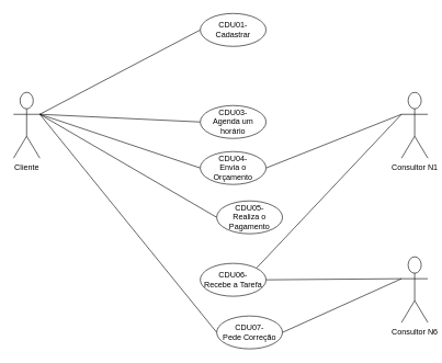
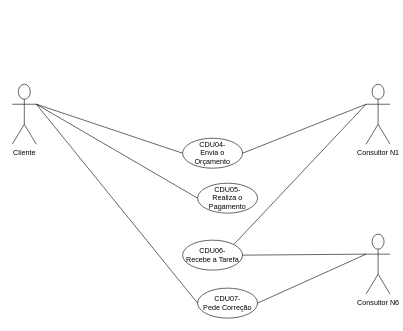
  <mxCell id="0" />
  <mxCell id="1" parent="0" />
- <mxCell id="2" style="rounded=0;orthogonalLoop=1;jettySize=auto;html=1;exitX=1;exitY=0.333;exitDx=0;exitDy=0;exitPerimeter=0;entryX=0;entryY=0.5;entryDx=0;entryDy=0;endArrow=none;endFill=0;" parent="1" source="6" target="8" edge="1"><mxGeometry relative="1" as="geometry" /></mxCell>
- <mxCell id="3" style="rounded=0;orthogonalLoop=1;jettySize=auto;html=1;exitX=1;exitY=0.333;exitDx=0;exitDy=0;exitPerimeter=0;entryX=0;entryY=0.5;entryDx=0;entryDy=0;endArrow=none;endFill=0;" parent="1" source="6" target="7" edge="1"><mxGeometry relative="1" as="geometry" /></mxCell>
  <mxCell id="4" style="rounded=0;orthogonalLoop=1;jettySize=auto;html=1;exitX=1;exitY=0.333;exitDx=0;exitDy=0;exitPerimeter=0;entryX=0;entryY=0.5;entryDx=0;entryDy=0;endArrow=none;endFill=0;" parent="1" source="6" target="11" edge="1"><mxGeometry relative="1" as="geometry" /></mxCell>
  <mxCell id="5" style="rounded=0;orthogonalLoop=1;jettySize=auto;html=1;exitX=1;exitY=0.333;exitDx=0;exitDy=0;exitPerimeter=0;entryX=0;entryY=0.5;entryDx=0;entryDy=0;endArrow=none;endFill=0;" parent="1" source="6" target="12" edge="1"><mxGeometry relative="1" as="geometry" /></mxCell>
  <mxCell id="6" value="Cliente" style="shape=umlActor;verticalLabelPosition=bottom;verticalAlign=top;html=1;" parent="1" vertex="1"><mxGeometry x="20" y="140" width="40" height="100" as="geometry" /></mxCell>
- <mxCell id="7" value="CDU03-&lt;br&gt;Agenda um horário" style="ellipse;whiteSpace=wrap;html=1;" parent="1" vertex="1"><mxGeometry x="304" y="160" width="100" height="50" as="geometry" /></mxCell>
- <mxCell id="8" value="CDU01- Cadastrar" style="ellipse;whiteSpace=wrap;html=1;" parent="1" vertex="1"><mxGeometry x="304" y="20" width="100" height="50" as="geometry" /></mxCell>
  <mxCell id="9" style="rounded=0;orthogonalLoop=1;jettySize=auto;html=1;exitX=0;exitY=0.333;exitDx=0;exitDy=0;exitPerimeter=0;entryX=1;entryY=0.5;entryDx=0;entryDy=0;endArrow=none;endFill=0;" parent="1" source="10" target="11" edge="1"><mxGeometry relative="1" as="geometry" /></mxCell>
  <mxCell id="10" value="Consultor N1" style="shape=umlActor;verticalLabelPosition=bottom;verticalAlign=top;html=1;" parent="1" vertex="1"><mxGeometry x="610" y="140" width="40" height="100" as="geometry" /></mxCell>
  <mxCell id="11" value="CDU04-&lt;br&gt;Envia o Orçamento" style="ellipse;whiteSpace=wrap;html=1;" parent="1" vertex="1"><mxGeometry x="304" y="230" width="100" height="50" as="geometry" /></mxCell>
  <mxCell id="12" value="CDU05-&lt;br&gt;Realiza o Pagamento" style="ellipse;whiteSpace=wrap;html=1;" parent="1" vertex="1"><mxGeometry x="329" y="305" width="100" height="50" as="geometry" /></mxCell>
  <mxCell id="13" style="rounded=0;orthogonalLoop=1;jettySize=auto;html=1;exitX=0;exitY=0.333;exitDx=0;exitDy=0;exitPerimeter=0;entryX=1;entryY=0.5;entryDx=0;entryDy=0;endArrow=none;endFill=0;" parent="1" source="14" target="16" edge="1"><mxGeometry relative="1" as="geometry" /></mxCell>
  <mxCell id="14" value="Consultor N6" style="shape=umlActor;verticalLabelPosition=bottom;verticalAlign=top;html=1;" parent="1" vertex="1"><mxGeometry x="610" y="390" width="40" height="100" as="geometry" /></mxCell>
  <mxCell id="15" style="rounded=0;orthogonalLoop=1;jettySize=auto;html=1;exitX=1;exitY=0;exitDx=0;exitDy=0;entryX=0;entryY=0.333;entryDx=0;entryDy=0;entryPerimeter=0;endArrow=none;endFill=0;" parent="1" source="16" target="10" edge="1"><mxGeometry relative="1" as="geometry" /></mxCell>
  <mxCell id="16" value="CDU06-&lt;br&gt;Recebe a Tarefa" style="ellipse;whiteSpace=wrap;html=1;" parent="1" vertex="1"><mxGeometry x="304" y="400" width="100" height="50" as="geometry" /></mxCell>
  <mxCell id="17" style="rounded=0;orthogonalLoop=1;jettySize=auto;html=1;exitX=0;exitY=0.5;exitDx=0;exitDy=0;entryX=1;entryY=0.333;entryDx=0;entryDy=0;entryPerimeter=0;endArrow=none;endFill=0;" parent="1" source="19" target="6" edge="1"><mxGeometry relative="1" as="geometry" /></mxCell>
  <mxCell id="18" style="rounded=0;orthogonalLoop=1;jettySize=auto;html=1;exitX=1;exitY=0.5;exitDx=0;exitDy=0;entryX=0;entryY=0.333;entryDx=0;entryDy=0;entryPerimeter=0;endArrow=none;endFill=0;" parent="1" source="19" target="14" edge="1"><mxGeometry relative="1" as="geometry" /></mxCell>
  <mxCell id="19" value="CDU07-&lt;br&gt;Pede Correção" style="ellipse;whiteSpace=wrap;html=1;" parent="1" vertex="1"><mxGeometry x="329" y="480" width="100" height="50" as="geometry" /></mxCell>
